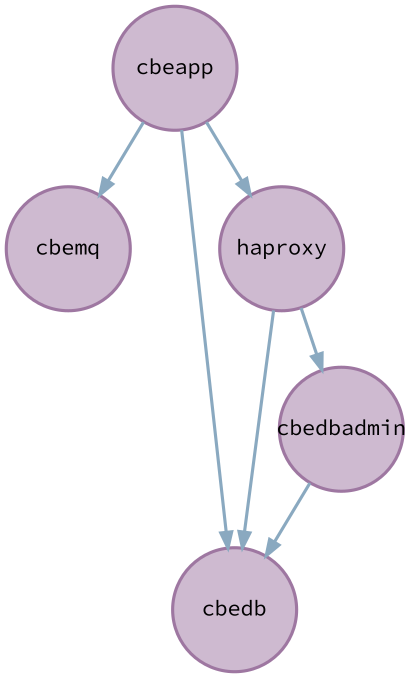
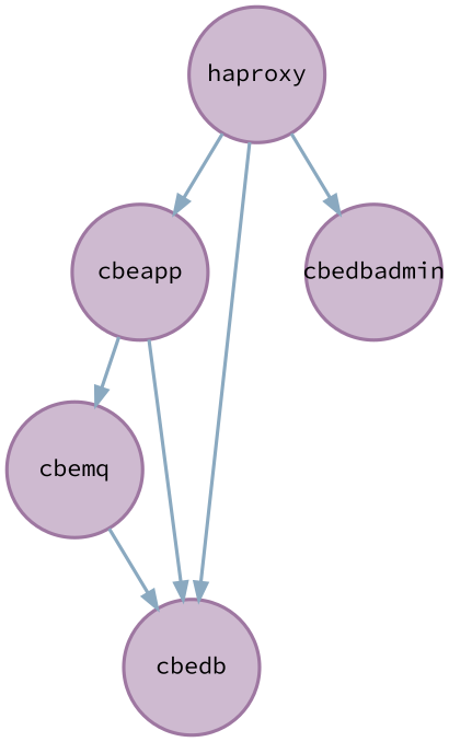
  digraph {
    fontname="Source Code Pro"
    node [color="#9e77a1" fillcolor="#9e77a180" fixedsize=true fontname="Source Code Pro" penwidth=2 shape=circle style=filled]
    edge [color="#8aa9c0" fontname="Source Code Pro" penwidth=2]
    cbeapp [width=1.10]
    cbemq [width=1.10]
    cbedb [width=1.10]
    haproxy [width=1.10]
    cbedbadmin [width=1.10]
    cbeapp -> cbemq
    cbeapp -> cbedb
-   cbeapp -> haproxy
+   haproxy -> cbeapp
    haproxy -> cbedb
    haproxy -> cbedbadmin
-   cbedbadmin -> cbedb
+   cbemq -> cbedb
  }
